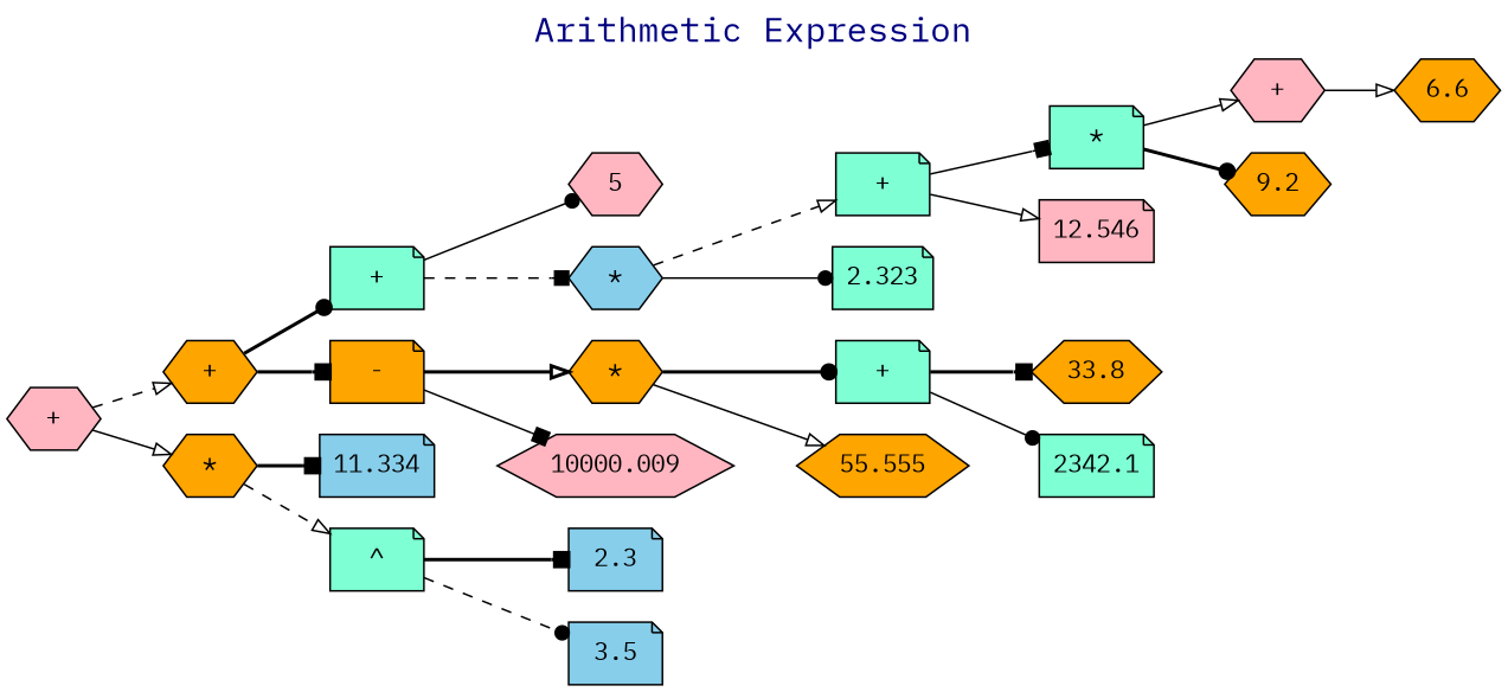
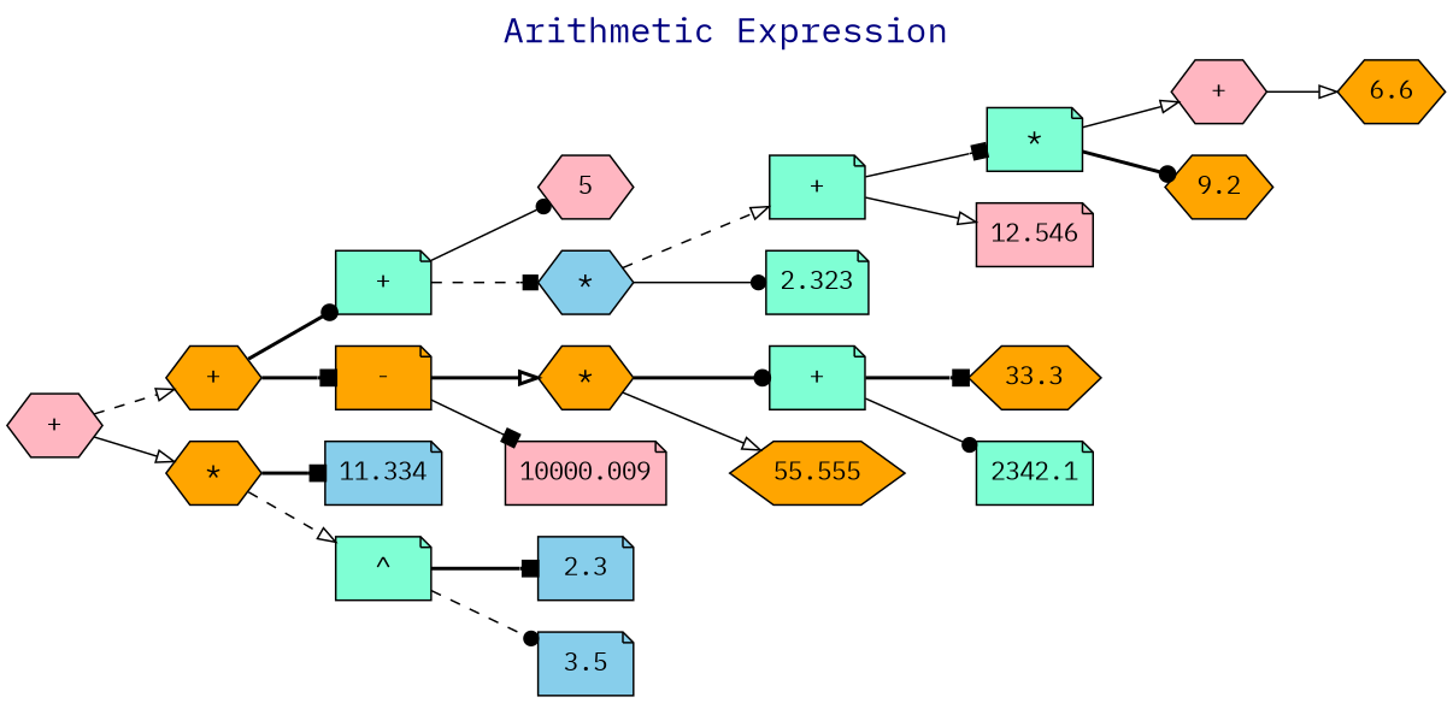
  digraph {
    fontcolor=navy
    fontname="IBM Plex Mono"
    fontsize=20
    label="Arithmetic Expression"
    labelloc=t
    rankdir=LR
    node [color=black fillcolor=orange fontname="IBM Plex Mono" shape=note style=filled]
    edge [arrowhead=onormal fontname="IBM Plex Mono" style=solid]
    n1 [fillcolor=lightpink label="+" shape=hexagon]
    n2 [label="+" shape=hexagon]
    n3 [label="*" shape=hexagon]
    n4 [fillcolor=aquamarine label="+"]
    n5 [label="-"]
    n6 [fillcolor=skyblue label=11.334]
    n7 [fillcolor=aquamarine label="^"]
    n8 [fillcolor=lightpink label=5 shape=hexagon]
    n9 [fillcolor=skyblue label="*" shape=hexagon]
    n10 [label="*" shape=hexagon]
-   n11 [fillcolor=lightpink label=10000.009 shape=hexagon]
+   n11 [fillcolor=lightpink label=10000.009]
    n12 [fillcolor=aquamarine label="+"]
    n13 [fillcolor=aquamarine label=2.323]
    n14 [fillcolor=aquamarine label="*"]
    n15 [fillcolor=lightpink label=12.546]
    n16 [fillcolor=lightpink label="+" shape=hexagon]
    n17 [label=9.2 shape=hexagon]
    n18 [label=6.6 shape=hexagon]
    n19 [fillcolor=aquamarine label="+"]
    n20 [label=55.555 shape=hexagon]
-   n21 [label=33.8 shape=hexagon]
+   n21 [label=33.3 shape=hexagon]
    n22 [fillcolor=aquamarine label=2342.1]
    n23 [fillcolor=skyblue label=2.3]
    n24 [fillcolor=skyblue label=3.5]
    n1 -> n2 [style=dashed]
    n1 -> n3
    n2 -> n4 [arrowhead=dot style=bold]
    n2 -> n5 [arrowhead=box style=bold]
    n3 -> n6 [arrowhead=box style=bold]
    n3 -> n7 [style=dashed]
    n4 -> n8 [arrowhead=dot]
    n4 -> n9 [arrowhead=box style=dashed]
    n5 -> n10 [style=bold]
    n5 -> n11 [arrowhead=box]
    n7 -> n23 [arrowhead=box style=bold]
    n7 -> n24 [arrowhead=dot style=dashed]
    n9 -> n12 [style=dashed]
    n9 -> n13 [arrowhead=dot]
    n10 -> n19 [arrowhead=dot style=bold]
    n10 -> n20
    n12 -> n14 [arrowhead=box]
    n12 -> n15
    n14 -> n16
    n14 -> n17 [arrowhead=dot style=bold]
    n16 -> n18
    n19 -> n21 [arrowhead=box style=bold]
    n19 -> n22 [arrowhead=dot]
  }
